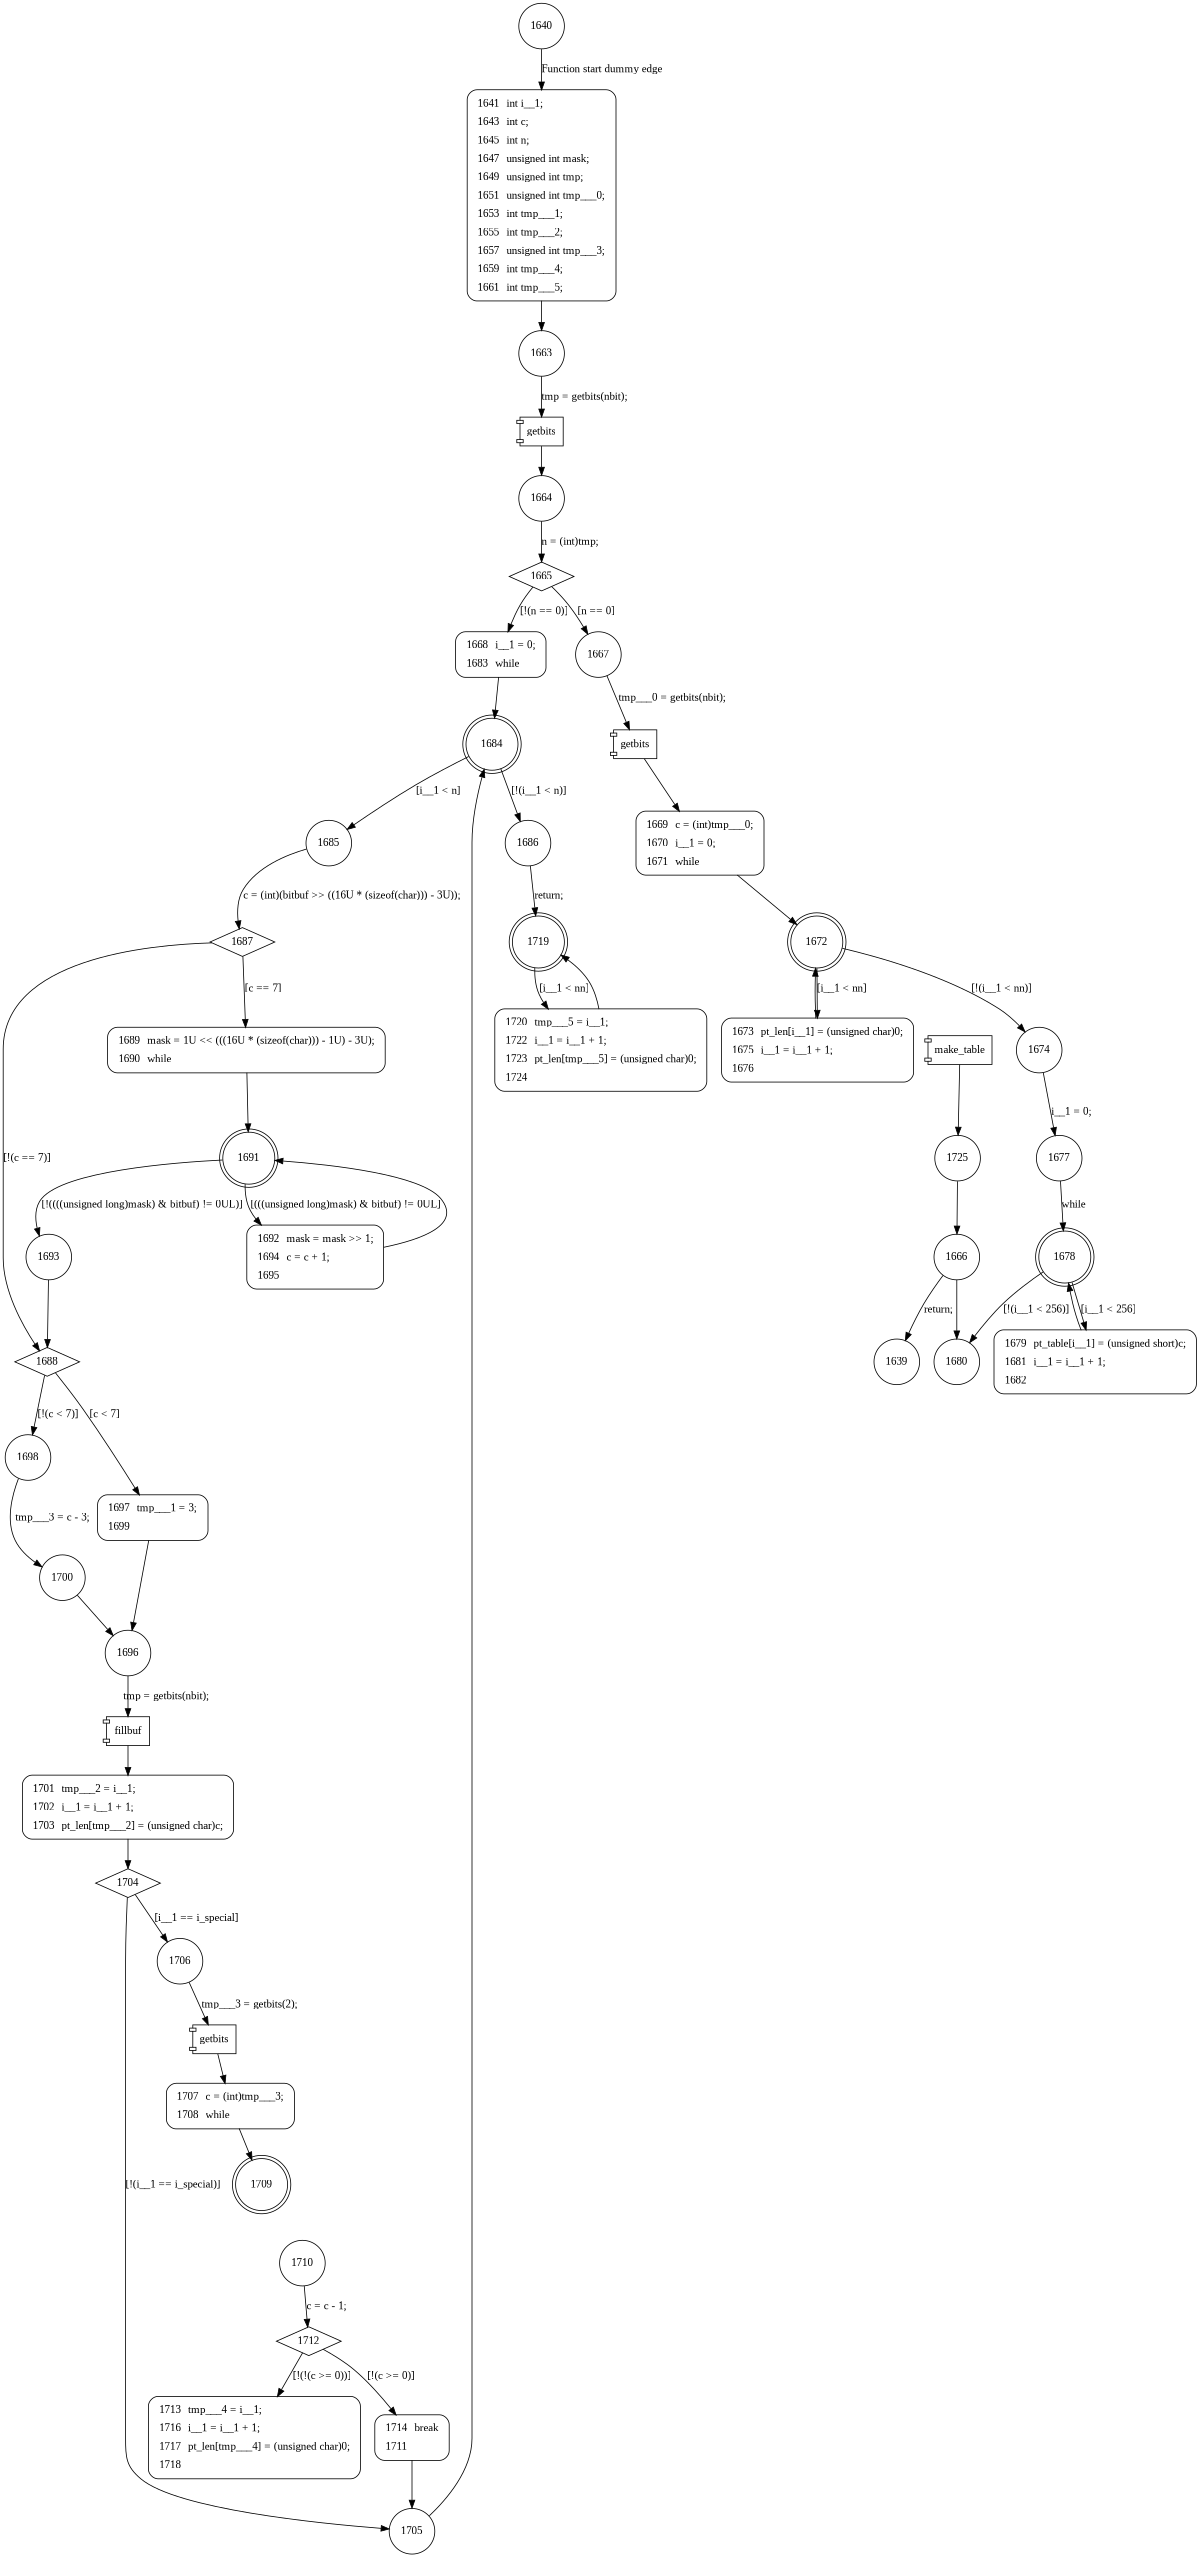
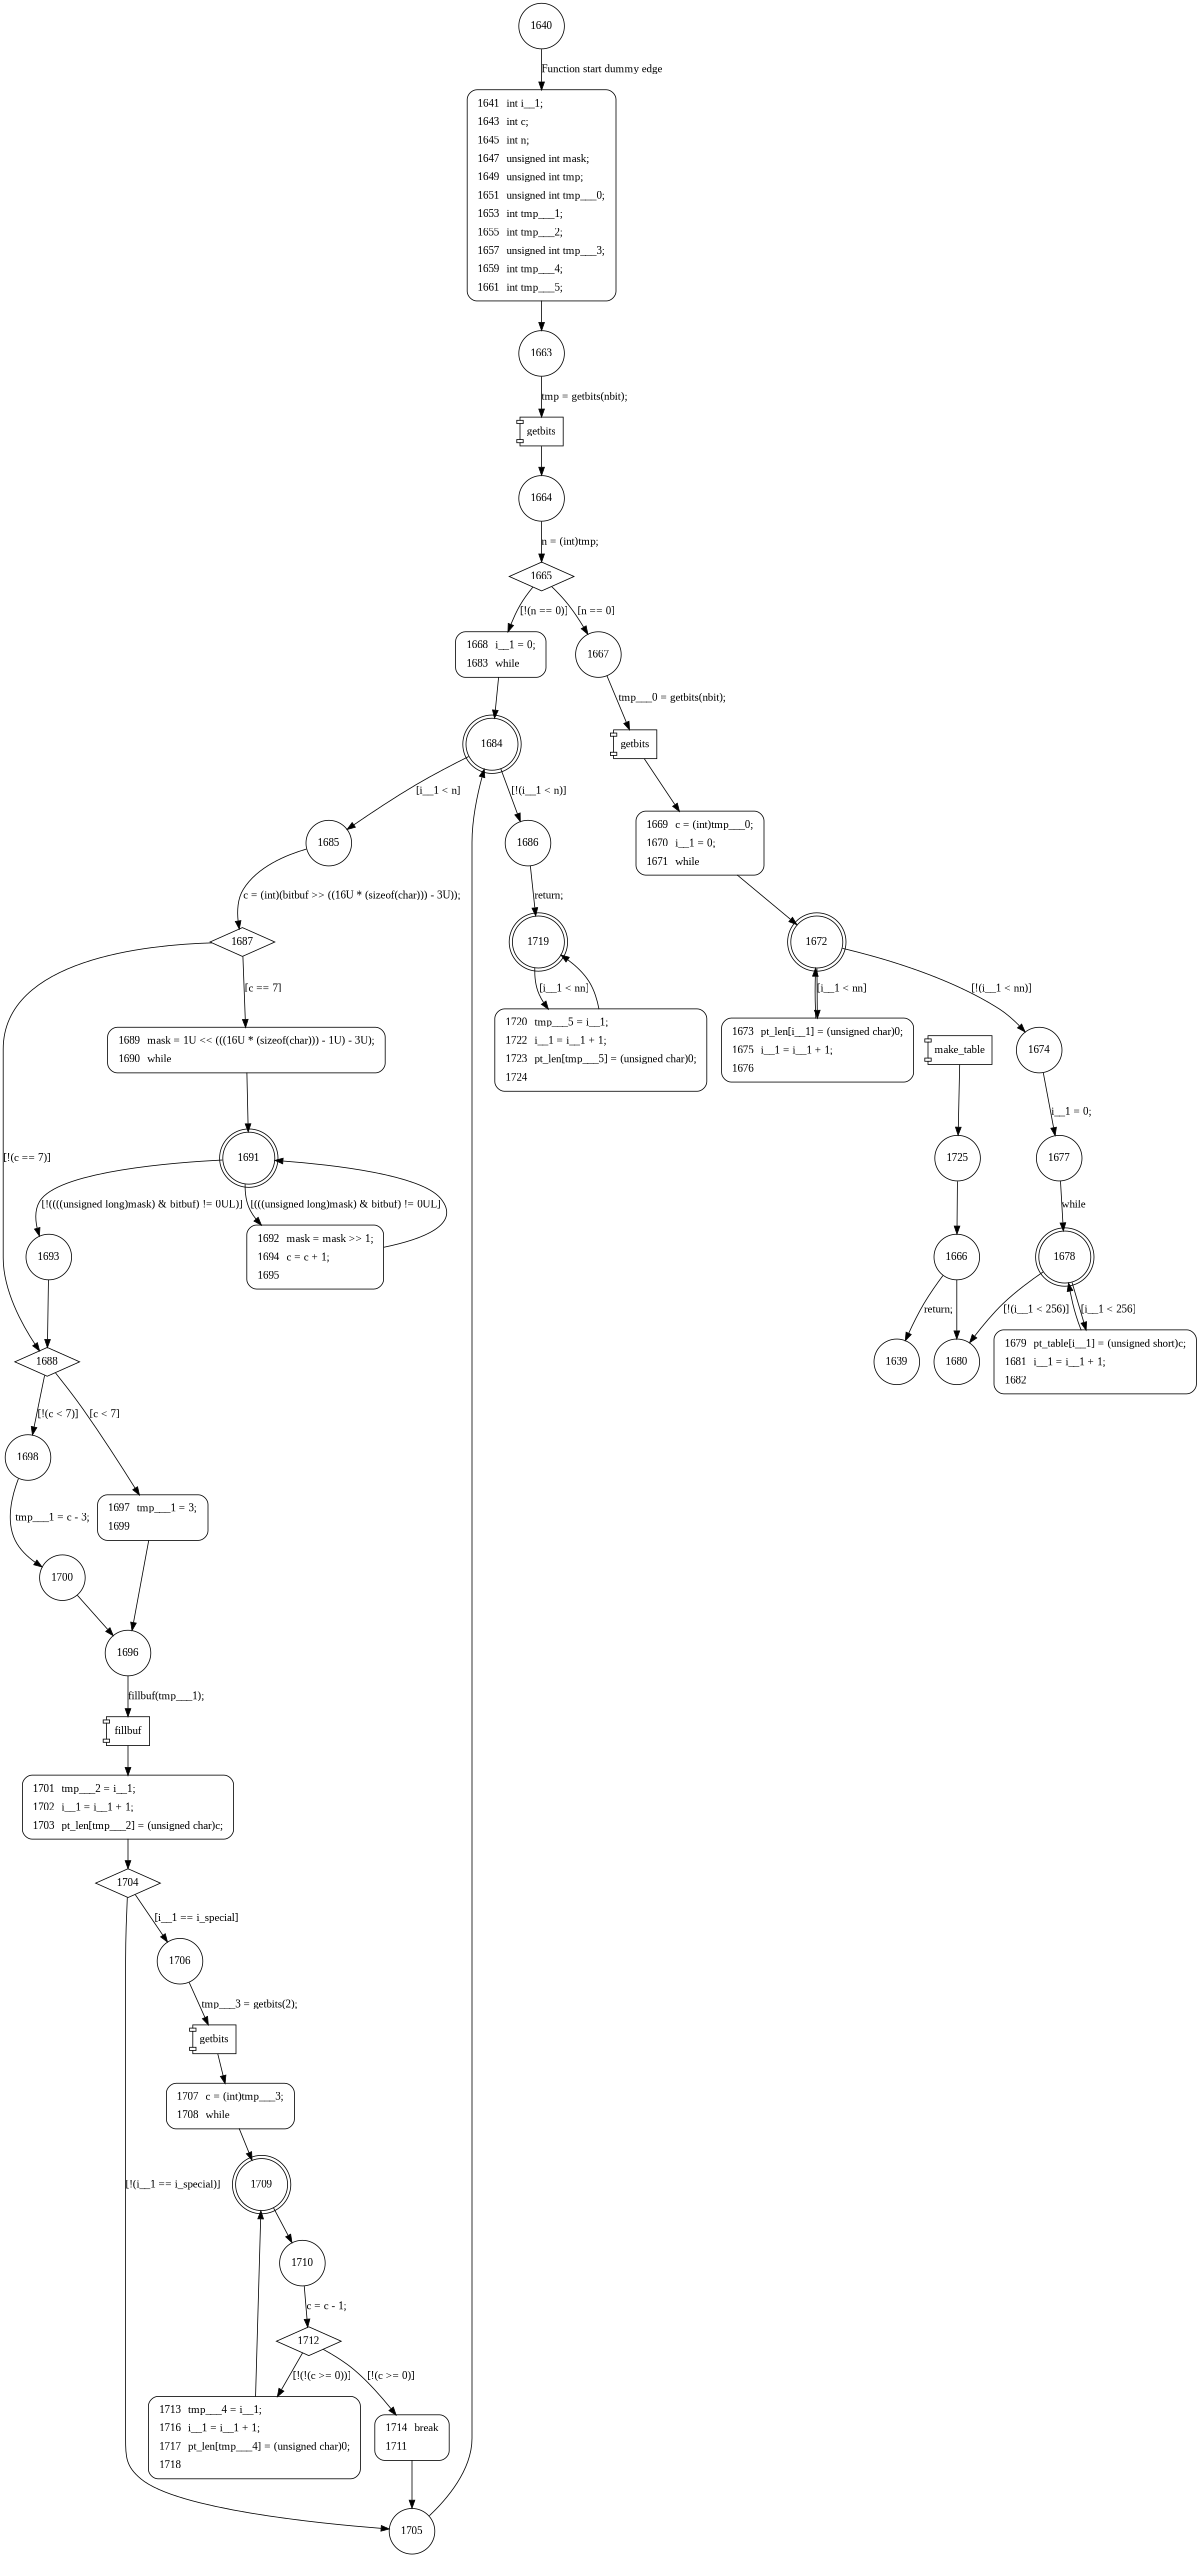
  digraph {
    fontname="Liberation Serif"
    node [fontname="Liberation Serif" shape=circle]
    edge [fontname="Liberation Serif"]
    n1 [fillcolor=white label=<<table border="0" cellborder="0" cellpadding="3" bgcolor="white"><tr><td align="right">1641</td><td align="left">int i__1;</td></tr><tr><td align="right">1643</td><td align="left">int c;</td></tr><tr><td align="right">1645</td><td align="left">int n;</td></tr><tr><td align="right">1647</td><td align="left">unsigned int mask;</td></tr><tr><td align="right">1649</td><td align="left">unsigned int tmp;</td></tr><tr><td align="right">1651</td><td align="left">unsigned int tmp___0;</td></tr><tr><td align="right">1653</td><td align="left">int tmp___1;</td></tr><tr><td align="right">1655</td><td align="left">int tmp___2;</td></tr><tr><td align="right">1657</td><td align="left">unsigned int tmp___3;</td></tr><tr><td align="right">1659</td><td align="left">int tmp___4;</td></tr><tr><td align="right">1661</td><td align="left">int tmp___5;</td></tr></table>> penwidth=1 shape=Mrecord style="filled,bold"]
    1640
    1663
    n4 [label=getbits shape=component]
    1664
    1665 [shape=diamond]
    n7 [fillcolor=white label=<<table border="0" cellborder="0" cellpadding="3" bgcolor="white"><tr><td align="right">1668</td><td align="left">i__1 = 0;</td></tr><tr><td align="right">1683</td><td align="left">while</td></tr></table>> penwidth=1 shape=Mrecord style="filled,bold"]
    1667
    1684 [shape=doublecircle]
    n10 [label=getbits shape=component]
    1686
    1685
    n13 [fillcolor=white label=<<table border="0" cellborder="0" cellpadding="3" bgcolor="white"><tr><td align="right">1669</td><td align="left">c = (int)tmp___0;</td></tr><tr><td align="right">1670</td><td align="left">i__1 = 0;</td></tr><tr><td align="right">1671</td><td align="left">while</td></tr></table>> penwidth=1 shape=Mrecord style="filled,bold"]
    1672 [shape=doublecircle]
    1674
    n16 [fillcolor=white label=<<table border="0" cellborder="0" cellpadding="3" bgcolor="white"><tr><td align="right">1673</td><td align="left">pt_len[i__1] = (unsigned char)0;</td></tr><tr><td align="right">1675</td><td align="left">i__1 = i__1 + 1;</td></tr><tr><td align="right">1676</td><td align="left"></td></tr></table>> penwidth=1 shape=Mrecord style="filled,bold"]
    1677
    1678 [shape=doublecircle]
    1680
    n20 [fillcolor=white label=<<table border="0" cellborder="0" cellpadding="3" bgcolor="white"><tr><td align="right">1679</td><td align="left">pt_table[i__1] = (unsigned short)c;</td></tr><tr><td align="right">1681</td><td align="left">i__1 = i__1 + 1;</td></tr><tr><td align="right">1682</td><td align="left"></td></tr></table>> penwidth=1 shape=Mrecord style="filled,bold"]
    1666
    1639
    1719 [shape=doublecircle]
    1687 [shape=diamond]
    n25 [fillcolor=white label=<<table border="0" cellborder="0" cellpadding="3" bgcolor="white"><tr><td align="right">1720</td><td align="left">tmp___5 = i__1;</td></tr><tr><td align="right">1722</td><td align="left">i__1 = i__1 + 1;</td></tr><tr><td align="right">1723</td><td align="left">pt_len[tmp___5] = (unsigned char)0;</td></tr><tr><td align="right">1724</td><td align="left"></td></tr></table>> penwidth=1 shape=Mrecord style="filled,bold"]
    1688 [shape=diamond]
    n27 [fillcolor=white label=<<table border="0" cellborder="0" cellpadding="3" bgcolor="white"><tr><td align="right">1689</td><td align="left">mask = 1U &lt;&lt; (((16U * (sizeof(char))) - 1U) - 3U);</td></tr><tr><td align="right">1690</td><td align="left">while</td></tr></table>> penwidth=1 shape=Mrecord style="filled,bold"]
    1698
    n29 [fillcolor=white label=<<table border="0" cellborder="0" cellpadding="3" bgcolor="white"><tr><td align="right">1697</td><td align="left">tmp___1 = 3;</td></tr><tr><td align="right">1699</td><td align="left"></td></tr></table>> penwidth=1 shape=Mrecord style="filled,bold"]
    1691 [shape=doublecircle]
    1700
    1696
    1693
    n34 [fillcolor=white label=<<table border="0" cellborder="0" cellpadding="3" bgcolor="white"><tr><td align="right">1692</td><td align="left">mask = mask &gt;&gt; 1;</td></tr><tr><td align="right">1694</td><td align="left">c = c + 1;</td></tr><tr><td align="right">1695</td><td align="left"></td></tr></table>> penwidth=1 shape=Mrecord style="filled,bold"]
    n35 [label=fillbuf shape=component]
    n36 [fillcolor=white label=<<table border="0" cellborder="0" cellpadding="3" bgcolor="white"><tr><td align="right">1701</td><td align="left">tmp___2 = i__1;</td></tr><tr><td align="right">1702</td><td align="left">i__1 = i__1 + 1;</td></tr><tr><td align="right">1703</td><td align="left">pt_len[tmp___2] = (unsigned char)c;</td></tr></table>> penwidth=1 shape=Mrecord style="filled,bold"]
    1704 [shape=diamond]
    1705
    1706
    n40 [label=getbits shape=component]
    n41 [fillcolor=white label=<<table border="0" cellborder="0" cellpadding="3" bgcolor="white"><tr><td align="right">1707</td><td align="left">c = (int)tmp___3;</td></tr><tr><td align="right">1708</td><td align="left">while</td></tr></table>> penwidth=1 shape=Mrecord style="filled,bold"]
    1709 [shape=doublecircle]
    1710
    1712 [shape=diamond]
    n45 [fillcolor=white label=<<table border="0" cellborder="0" cellpadding="3" bgcolor="white"><tr><td align="right">1713</td><td align="left">tmp___4 = i__1;</td></tr><tr><td align="right">1716</td><td align="left">i__1 = i__1 + 1;</td></tr><tr><td align="right">1717</td><td align="left">pt_len[tmp___4] = (unsigned char)0;</td></tr><tr><td align="right">1718</td><td align="left"></td></tr></table>> penwidth=1 shape=Mrecord style="filled,bold"]
    n46 [fillcolor=white label=<<table border="0" cellborder="0" cellpadding="3" bgcolor="white"><tr><td align="right">1714</td><td align="left">break</td></tr><tr><td align="right">1711</td><td align="left"></td></tr></table>> penwidth=1 shape=Mrecord style="filled,bold"]
    n47 [label=make_table shape=component]
    1725
    n1 -> 1663
    1640 -> n1 [label="Function start dummy edge"]
    1663 -> n4 [label="tmp = getbits(nbit);"]
    n4 -> 1664
    1664 -> 1665 [label="n = (int)tmp;"]
    1665 -> n7 [label="[!(n == 0)]"]
    1665 -> 1667 [label="[n == 0]"]
    n7 -> 1684
    1667 -> n10 [label="tmp___0 = getbits(nbit);"]
    1684 -> 1686 [label="[!(i__1 < n)]"]
    1684 -> 1685 [label="[i__1 < n]"]
    n10 -> n13
    1686 -> 1719 [label="return;"]
    1685 -> 1687 [label="c = (int)(bitbuf >> ((16U * (sizeof(char))) - 3U));"]
    n13 -> 1672
    1672 -> 1674 [label="[!(i__1 < nn)]"]
    1672 -> n16 [label="[i__1 < nn]"]
    1674 -> 1677 [label="i__1 = 0;"]
    n16 -> 1672
    1677 -> 1678 [label=while]
    1678 -> 1680 [label="[!(i__1 < 256)]"]
    1678 -> n20 [label="[i__1 < 256]"]
    n20 -> 1678
    1666 -> 1680
    1666 -> 1639 [label="return;"]
    1719 -> n25 [label="[i__1 < nn]"]
    1687 -> 1688 [label="[!(c == 7)]"]
    1687 -> n27 [label="[c == 7]"]
    n25 -> 1719
    1688 -> 1698 [label="[!(c < 7)]"]
    1688 -> n29 [label="[c < 7]"]
    n27 -> 1691
-   1698 -> 1700 [label="tmp___3 = c - 3;"]
+   1698 -> 1700 [label="tmp___1 = c - 3;"]
    n29 -> 1696
    1691 -> 1693 [label="[!((((unsigned long)mask) & bitbuf) != 0UL)]"]
    1691 -> n34 [label="[(((unsigned long)mask) & bitbuf) != 0UL]"]
    1700 -> 1696
-   1696 -> n35 [label="tmp = getbits(nbit);"]
+   1696 -> n35 [label="fillbuf(tmp___1);"]
    1693 -> 1688
    n34 -> 1691
    n35 -> n36
    n36 -> 1704
    1704 -> 1705 [label="[!(i__1 == i_special)]"]
    1704 -> 1706 [label="[i__1 == i_special]"]
    1705 -> 1684
    1706 -> n40 [label="tmp___3 = getbits(2);"]
    n40 -> n41
    n41 -> 1709
+   1709 -> 1710
    1710 -> 1712 [label="c = c - 1;"]
    1712 -> n45 [label="[!(!(c >= 0))]"]
    1712 -> n46 [label="[!(c >= 0)]"]
+   n45 -> 1709
    n46 -> 1705
    n47 -> 1725
    1725 -> 1666
  }
